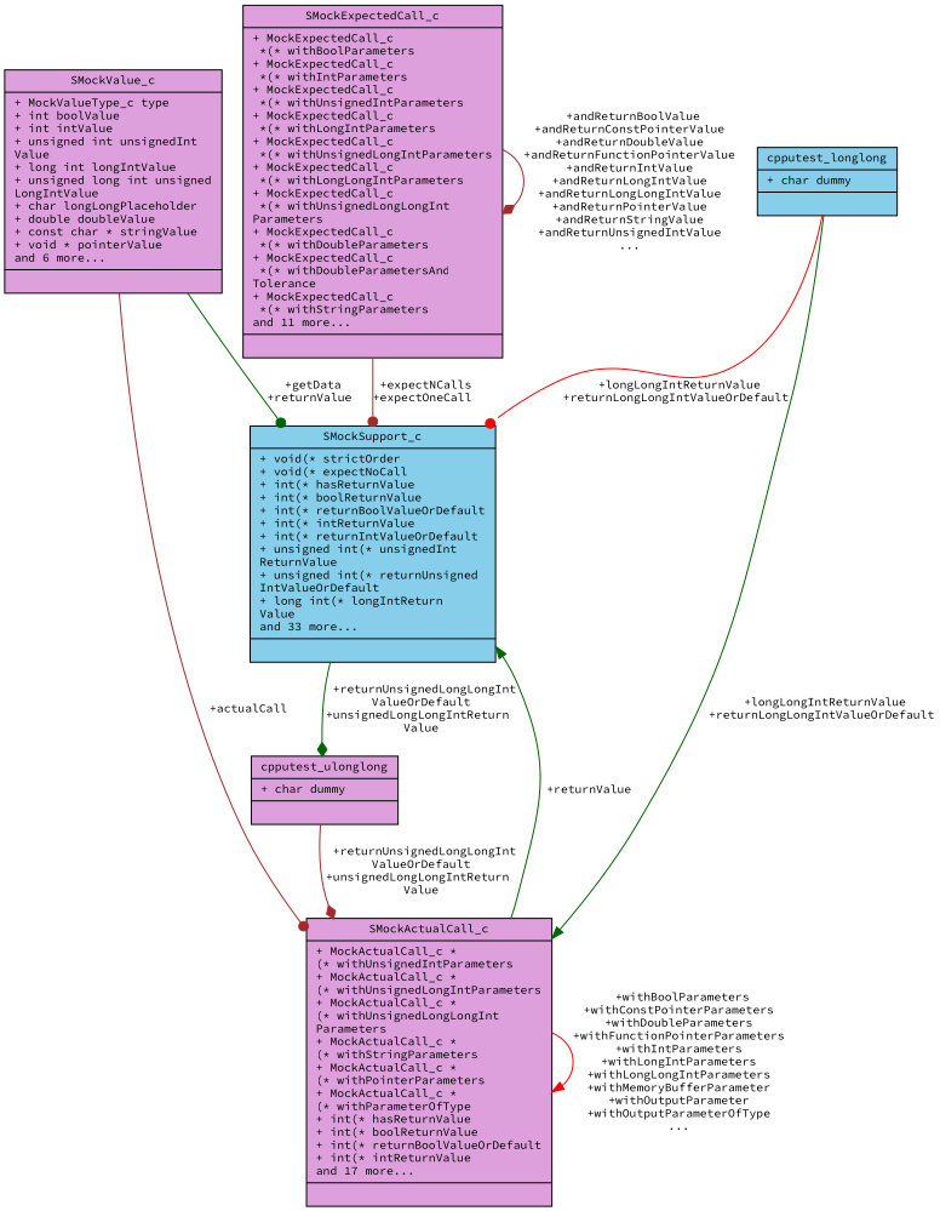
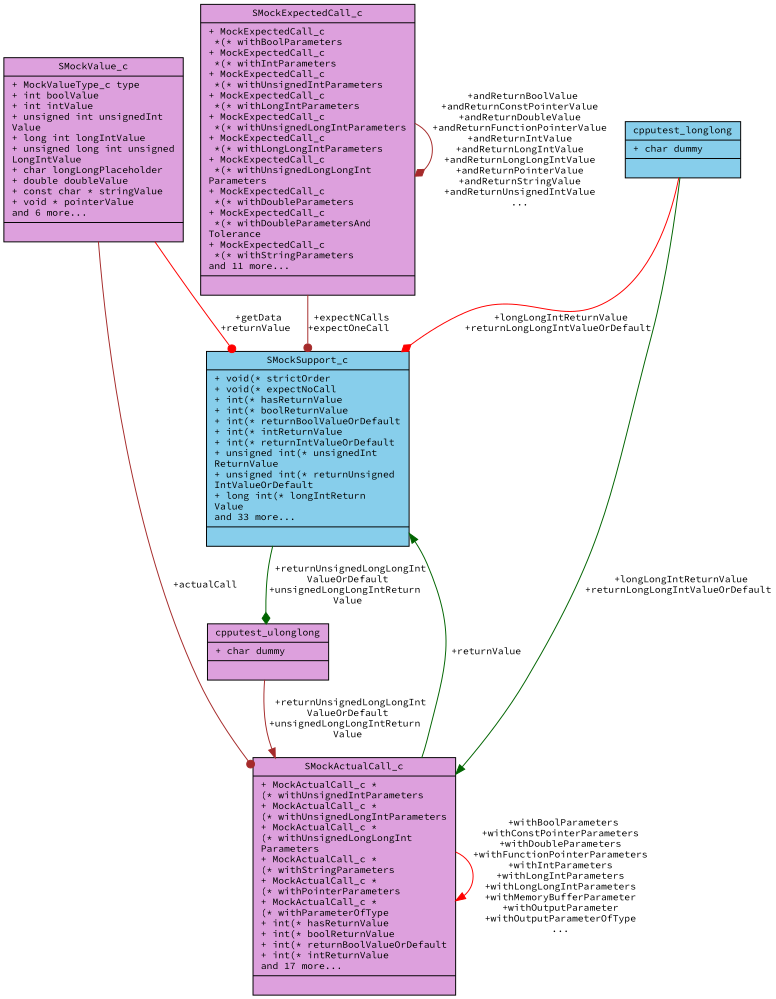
  digraph {
    fontname="Source Code Pro"
    node [color=black fillcolor=plum fontname="Source Code Pro" fontsize=10 shape=record style=filled]
    edge [arrowhead=normal color=brown fontname="Source Code Pro" fontsize=10 labelfontname=Helvetica labelfontsize=10 style=solid]
    n1 [fillcolor=skyblue fontcolor=black height=0.2 label="{SMockSupport_c\n|+ void(* strictOrder\l+ void(* expectNoCall\l+ int(* hasReturnValue\l+ int(* boolReturnValue\l+ int(* returnBoolValueOrDefault\l+ int(* intReturnValue\l+ int(* returnIntValueOrDefault\l+ unsigned int(* unsignedInt\lReturnValue\l+ unsigned int(* returnUnsigned\lIntValueOrDefault\l+ long int(* longIntReturn\lValue\land 33 more...\l|}" width=0.4]
    n2 [height=0.2 label="{cpputest_ulonglong\n|+ char dummy\l|}" width=0.4]
    n3 [height=0.2 label="{SMockExpectedCall_c\n|+ MockExpectedCall_c\l *(* withBoolParameters\l+ MockExpectedCall_c\l *(* withIntParameters\l+ MockExpectedCall_c\l *(* withUnsignedIntParameters\l+ MockExpectedCall_c\l *(* withLongIntParameters\l+ MockExpectedCall_c\l *(* withUnsignedLongIntParameters\l+ MockExpectedCall_c\l *(* withLongLongIntParameters\l+ MockExpectedCall_c\l *(* withUnsignedLongLongInt\lParameters\l+ MockExpectedCall_c\l *(* withDoubleParameters\l+ MockExpectedCall_c\l *(* withDoubleParametersAnd\lTolerance\l+ MockExpectedCall_c\l *(* withStringParameters\land 11 more...\l|}" width=0.4]
    n4 [height=0.2 label="{SMockActualCall_c\n|+ MockActualCall_c *\l(* withUnsignedIntParameters\l+ MockActualCall_c *\l(* withUnsignedLongIntParameters\l+ MockActualCall_c *\l(* withUnsignedLongLongInt\lParameters\l+ MockActualCall_c *\l(* withStringParameters\l+ MockActualCall_c *\l(* withPointerParameters\l+ MockActualCall_c *\l(* withParameterOfType\l+ int(* hasReturnValue\l+ int(* boolReturnValue\l+ int(* returnBoolValueOrDefault\l+ int(* intReturnValue\land 17 more...\l|}" width=0.4]
    n5 [height=0.2 label="{SMockValue_c\n|+ MockValueType_c type\l+ int boolValue\l+ int intValue\l+ unsigned int unsignedInt\lValue\l+ long int longIntValue\l+ unsigned long int unsigned\lLongIntValue\l+ char longLongPlaceholder\l+ double doubleValue\l+ const char * stringValue\l+ void * pointerValue\land 6 more...\l|}" width=0.4]
    n6 [fillcolor=skyblue height=0.2 label="{cpputest_longlong\n|+ char dummy\l|}" width=0.4]
    n1 -> n2 [arrowhead=diamond color=darkgreen label=" +returnUnsignedLongLongInt\lValueOrDefault\n+unsignedLongLongIntReturn\lValue"]
-   n2 -> n4 [arrowhead=diamond label=" +returnUnsignedLongLongInt\lValueOrDefault\n+unsignedLongLongIntReturn\lValue"]
+   n2 -> n4 [label=" +returnUnsignedLongLongInt\lValueOrDefault\n+unsignedLongLongIntReturn\lValue"]
    n3 -> n1 [arrowhead=dot label=" +expectNCalls\n+expectOneCall"]
    n3 -> n3 [arrowhead=diamond label=" +andReturnBoolValue\n+andReturnConstPointerValue\n+andReturnDoubleValue\n+andReturnFunctionPointerValue\n+andReturnIntValue\n+andReturnLongIntValue\n+andReturnLongLongIntValue\n+andReturnPointerValue\n+andReturnStringValue\n+andReturnUnsignedIntValue\n..."]
    n4 -> n1 [color=darkgreen label=" +returnValue"]
    n4 -> n4 [color=red label=" +withBoolParameters\n+withConstPointerParameters\n+withDoubleParameters\n+withFunctionPointerParameters\n+withIntParameters\n+withLongIntParameters\n+withLongLongIntParameters\n+withMemoryBufferParameter\n+withOutputParameter\n+withOutputParameterOfType\n..."]
-   n5 -> n1 [arrowhead=dot color=darkgreen label=" +getData\n+returnValue"]
+   n5 -> n1 [arrowhead=dot color=red label=" +getData\n+returnValue"]
    n5 -> n4 [arrowhead=dot label=" +actualCall"]
-   n6 -> n1 [arrowhead=dot color=red label=" +longLongIntReturnValue\n+returnLongLongIntValueOrDefault"]
+   n6 -> n1 [arrowhead=diamond color=red label=" +longLongIntReturnValue\n+returnLongLongIntValueOrDefault"]
    n6 -> n4 [color=darkgreen label=" +longLongIntReturnValue\n+returnLongLongIntValueOrDefault"]
  }
